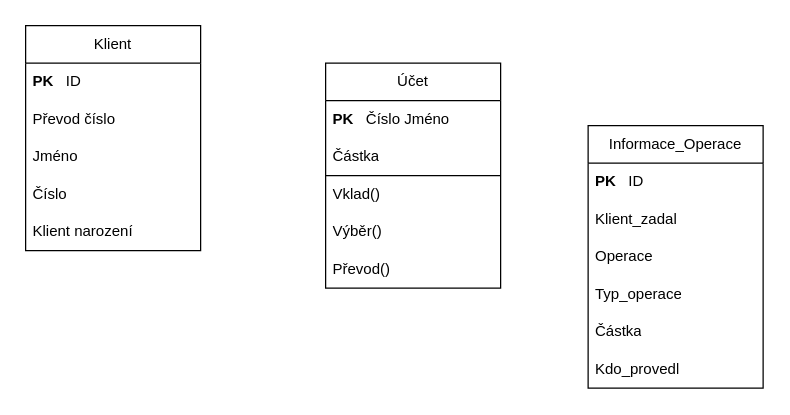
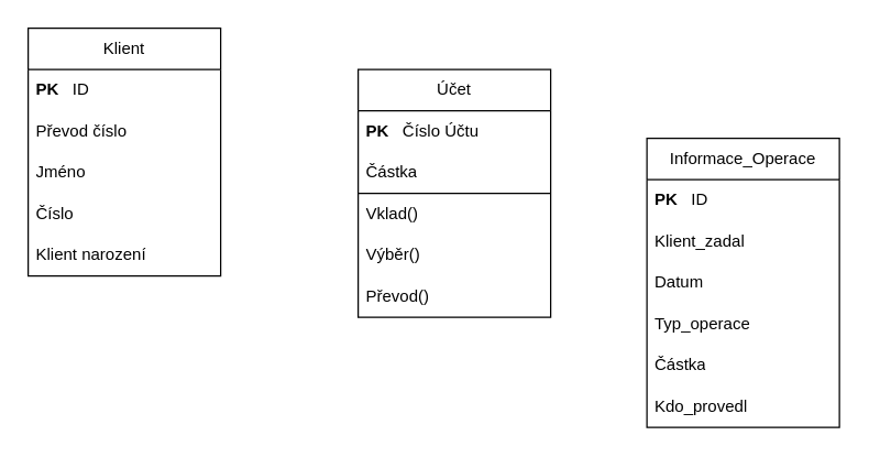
  <mxCell id="0" />
  <mxCell id="1" parent="0" />
  <mxCell id="2" value="Klient" style="swimlane;fontStyle=0;childLayout=stackLayout;horizontal=1;startSize=30;horizontalStack=0;resizeParent=1;resizeParentMax=0;resizeLast=0;collapsible=1;marginBottom=0;whiteSpace=wrap;html=1;" parent="1" vertex="1"><mxGeometry x="20" y="20" width="140" height="180" as="geometry" /></mxCell>
  <mxCell id="3" value="&lt;b&gt;PK&lt;/b&gt;&lt;span style=&quot;white-space: pre;&quot;&gt;&#09;&lt;/span&gt;ID" style="text;strokeColor=none;fillColor=none;align=left;verticalAlign=middle;spacingLeft=4;spacingRight=4;overflow=hidden;points=[[0,0.5],[1,0.5]];portConstraint=eastwest;rotatable=0;whiteSpace=wrap;html=1;" parent="2" vertex="1"><mxGeometry y="30" width="140" height="30" as="geometry" /></mxCell>
  <mxCell id="4" value="Převod číslo" style="text;strokeColor=none;fillColor=none;align=left;verticalAlign=middle;spacingLeft=4;spacingRight=4;overflow=hidden;points=[[0,0.5],[1,0.5]];portConstraint=eastwest;rotatable=0;whiteSpace=wrap;html=1;" parent="2" vertex="1"><mxGeometry y="60" width="140" height="30" as="geometry" /></mxCell>
  <mxCell id="5" value="&lt;div&gt;Jméno&lt;/div&gt;" style="text;strokeColor=none;fillColor=none;align=left;verticalAlign=middle;spacingLeft=4;spacingRight=4;overflow=hidden;points=[[0,0.5],[1,0.5]];portConstraint=eastwest;rotatable=0;whiteSpace=wrap;html=1;" parent="2" vertex="1"><mxGeometry y="90" width="140" height="30" as="geometry" /></mxCell>
  <mxCell id="6" value="Číslo" style="text;strokeColor=none;fillColor=none;align=left;verticalAlign=middle;spacingLeft=4;spacingRight=4;overflow=hidden;points=[[0,0.5],[1,0.5]];portConstraint=eastwest;rotatable=0;whiteSpace=wrap;html=1;" parent="2" vertex="1"><mxGeometry y="120" width="140" height="30" as="geometry" /></mxCell>
  <mxCell id="7" value="Klient narození" style="text;strokeColor=none;fillColor=none;align=left;verticalAlign=middle;spacingLeft=4;spacingRight=4;overflow=hidden;points=[[0,0.5],[1,0.5]];portConstraint=eastwest;rotatable=0;whiteSpace=wrap;html=1;" parent="2" vertex="1"><mxGeometry y="150" width="140" height="30" as="geometry" /></mxCell>
  <mxCell id="8" value="Účet" style="swimlane;fontStyle=0;childLayout=stackLayout;horizontal=1;startSize=30;horizontalStack=0;resizeParent=1;resizeParentMax=0;resizeLast=0;collapsible=1;marginBottom=0;whiteSpace=wrap;html=1;" parent="1" vertex="1"><mxGeometry x="260" y="50" width="140" height="180" as="geometry" /></mxCell>
- <mxCell id="9" value="&lt;b&gt;PK&lt;/b&gt;&lt;span style=&quot;white-space: pre;&quot;&gt;&#09;&lt;/span&gt;Číslo Jméno" style="text;strokeColor=none;fillColor=none;align=left;verticalAlign=middle;spacingLeft=4;spacingRight=4;overflow=hidden;points=[[0,0.5],[1,0.5]];portConstraint=eastwest;rotatable=0;whiteSpace=wrap;html=1;" parent="8" vertex="1"><mxGeometry y="30" width="140" height="30" as="geometry" /></mxCell>
+ <mxCell id="9" value="&lt;b&gt;PK&lt;/b&gt;&lt;span style=&quot;white-space: pre;&quot;&gt;&#09;&lt;/span&gt;Číslo Účtu" style="text;strokeColor=none;fillColor=none;align=left;verticalAlign=middle;spacingLeft=4;spacingRight=4;overflow=hidden;points=[[0,0.5],[1,0.5]];portConstraint=eastwest;rotatable=0;whiteSpace=wrap;html=1;" parent="8" vertex="1"><mxGeometry y="30" width="140" height="30" as="geometry" /></mxCell>
  <mxCell id="10" value="Částka" style="text;strokeColor=none;fillColor=none;align=left;verticalAlign=middle;spacingLeft=4;spacingRight=4;overflow=hidden;points=[[0,0.5],[1,0.5]];portConstraint=eastwest;rotatable=0;whiteSpace=wrap;html=1;" parent="8" vertex="1"><mxGeometry y="60" width="140" height="30" as="geometry" /></mxCell>
  <mxCell id="11" value="Vklad()" style="text;strokeColor=none;fillColor=none;align=left;verticalAlign=middle;spacingLeft=4;spacingRight=4;overflow=hidden;points=[[0,0.5],[1,0.5]];portConstraint=eastwest;rotatable=0;whiteSpace=wrap;html=1;" parent="8" vertex="1"><mxGeometry y="90" width="140" height="30" as="geometry" /></mxCell>
  <mxCell id="12" value="Výběr()" style="text;strokeColor=none;fillColor=none;align=left;verticalAlign=middle;spacingLeft=4;spacingRight=4;overflow=hidden;points=[[0,0.5],[1,0.5]];portConstraint=eastwest;rotatable=0;whiteSpace=wrap;html=1;" parent="8" vertex="1"><mxGeometry y="120" width="140" height="30" as="geometry" /></mxCell>
  <mxCell id="13" value="Převod()" style="text;strokeColor=none;fillColor=none;align=left;verticalAlign=middle;spacingLeft=4;spacingRight=4;overflow=hidden;points=[[0,0.5],[1,0.5]];portConstraint=eastwest;rotatable=0;whiteSpace=wrap;html=1;" parent="8" vertex="1"><mxGeometry y="150" width="140" height="30" as="geometry" /></mxCell>
  <mxCell id="14" value="" style="endArrow=none;html=1;rounded=0;exitX=0;exitY=0;exitDx=0;exitDy=0;exitPerimeter=0;" parent="8" source="11" edge="1"><mxGeometry width="50" height="50" relative="1" as="geometry"><mxPoint x="-1" y="90" as="sourcePoint" /><mxPoint x="140" y="90" as="targetPoint" /></mxGeometry></mxCell>
  <mxCell id="15" value="Informace_Operace" style="swimlane;fontStyle=0;childLayout=stackLayout;horizontal=1;startSize=30;horizontalStack=0;resizeParent=1;resizeParentMax=0;resizeLast=0;collapsible=1;marginBottom=0;whiteSpace=wrap;html=1;" parent="1" vertex="1"><mxGeometry x="470" y="100" width="140" height="210" as="geometry" /></mxCell>
  <mxCell id="16" value="&lt;b&gt;PK&lt;/b&gt;&lt;span style=&quot;white-space: pre;&quot;&gt;&#09;&lt;/span&gt;ID" style="text;strokeColor=none;fillColor=none;align=left;verticalAlign=middle;spacingLeft=4;spacingRight=4;overflow=hidden;points=[[0,0.5],[1,0.5]];portConstraint=eastwest;rotatable=0;whiteSpace=wrap;html=1;" parent="15" vertex="1"><mxGeometry y="30" width="140" height="30" as="geometry" /></mxCell>
  <mxCell id="17" value="Klient_zadal" style="text;strokeColor=none;fillColor=none;align=left;verticalAlign=middle;spacingLeft=4;spacingRight=4;overflow=hidden;points=[[0,0.5],[1,0.5]];portConstraint=eastwest;rotatable=0;whiteSpace=wrap;html=1;" parent="15" vertex="1"><mxGeometry y="60" width="140" height="30" as="geometry" /></mxCell>
- <mxCell id="18" value="&lt;div&gt;Operace&lt;/div&gt;" style="text;strokeColor=none;fillColor=none;align=left;verticalAlign=middle;spacingLeft=4;spacingRight=4;overflow=hidden;points=[[0,0.5],[1,0.5]];portConstraint=eastwest;rotatable=0;whiteSpace=wrap;html=1;" parent="15" vertex="1"><mxGeometry y="90" width="140" height="30" as="geometry" /></mxCell>
+ <mxCell id="18" value="&lt;div&gt;Datum&lt;/div&gt;" style="text;strokeColor=none;fillColor=none;align=left;verticalAlign=middle;spacingLeft=4;spacingRight=4;overflow=hidden;points=[[0,0.5],[1,0.5]];portConstraint=eastwest;rotatable=0;whiteSpace=wrap;html=1;" parent="15" vertex="1"><mxGeometry y="90" width="140" height="30" as="geometry" /></mxCell>
  <mxCell id="19" value="Typ_operace" style="text;strokeColor=none;fillColor=none;align=left;verticalAlign=middle;spacingLeft=4;spacingRight=4;overflow=hidden;points=[[0,0.5],[1,0.5]];portConstraint=eastwest;rotatable=0;whiteSpace=wrap;html=1;" parent="15" vertex="1"><mxGeometry y="120" width="140" height="30" as="geometry" /></mxCell>
  <mxCell id="20" value="Částka" style="text;strokeColor=none;fillColor=none;align=left;verticalAlign=middle;spacingLeft=4;spacingRight=4;overflow=hidden;points=[[0,0.5],[1,0.5]];portConstraint=eastwest;rotatable=0;whiteSpace=wrap;html=1;" parent="15" vertex="1"><mxGeometry y="150" width="140" height="30" as="geometry" /></mxCell>
  <mxCell id="21" value="Kdo_provedl" style="text;strokeColor=none;fillColor=none;align=left;verticalAlign=middle;spacingLeft=4;spacingRight=4;overflow=hidden;points=[[0,0.5],[1,0.5]];portConstraint=eastwest;rotatable=0;whiteSpace=wrap;html=1;" vertex="1" parent="15"><mxGeometry y="180" width="140" height="30" as="geometry" /></mxCell>
